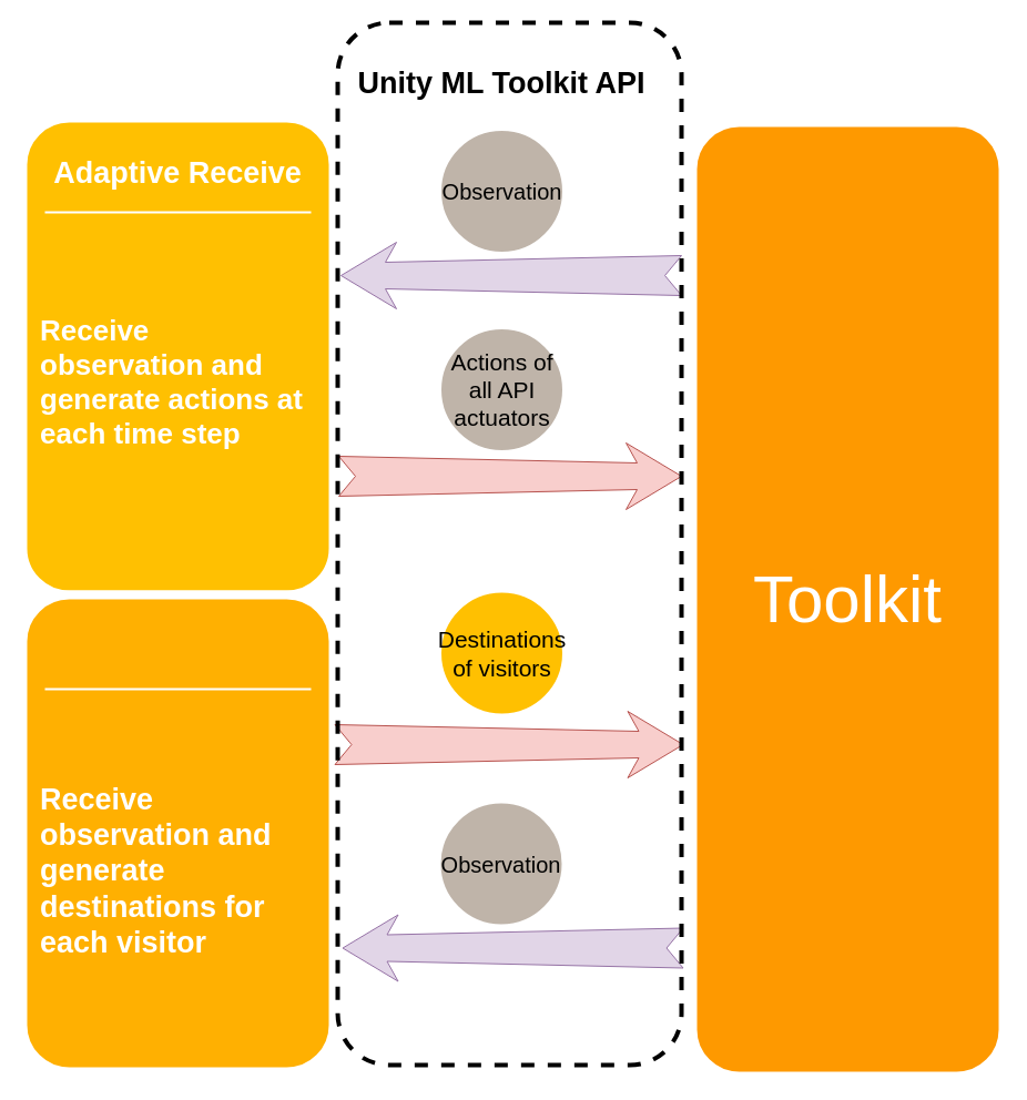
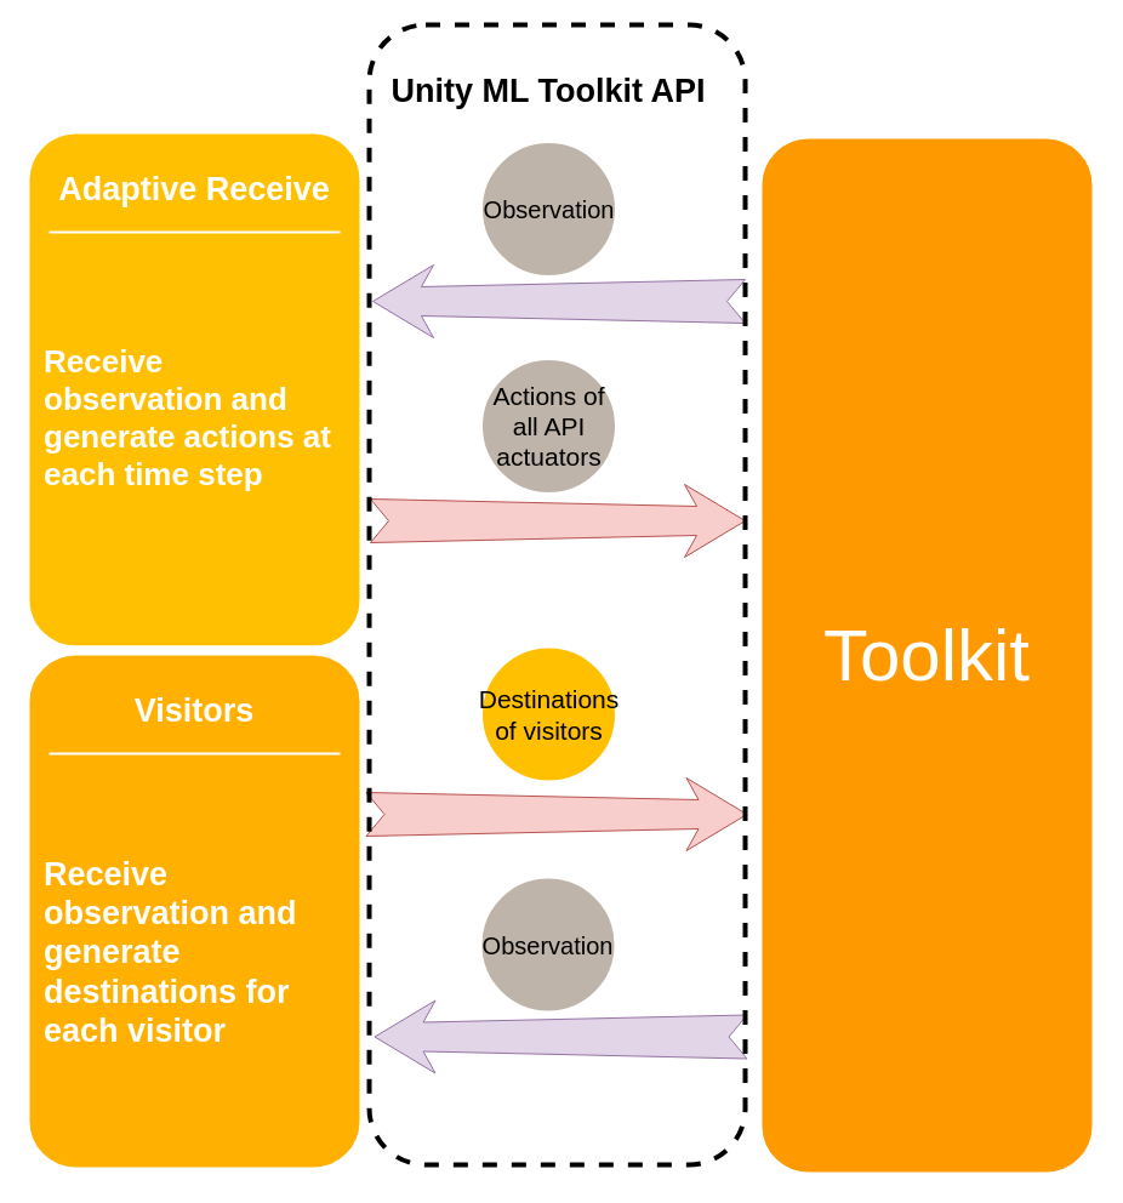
  <mxCell id="0" />
  <mxCell id="1" parent="0" />
  <mxCell id="2" value="" style="whiteSpace=wrap;html=1;rounded=1;shadow=0;strokeWidth=8;fontSize=20;align=center;fillColor=#FFC001;strokeColor=#FFFFFF;" parent="1" vertex="1"><mxGeometry x="20" y="106" width="280" height="430" as="geometry" /></mxCell>
  <mxCell id="3" value="Adaptive Receive" style="text;html=1;strokeColor=none;fillColor=none;align=center;verticalAlign=middle;whiteSpace=wrap;rounded=0;shadow=0;fontSize=27;fontColor=#FFFFFF;fontStyle=1" parent="1" vertex="1"><mxGeometry x="20" y="126" width="280" height="60" as="geometry" /></mxCell>
  <mxCell id="4" value="" style="line;strokeWidth=2;html=1;rounded=0;shadow=0;fontSize=27;align=center;fillColor=none;strokeColor=#FFFFFF;" parent="1" vertex="1"><mxGeometry x="40" y="186" width="240" height="10" as="geometry" /></mxCell>
  <mxCell id="5" value="" style="whiteSpace=wrap;html=1;rounded=1;shadow=0;strokeWidth=8;fontSize=20;align=center;fillColor=#FFB001;strokeColor=#FFFFFF;" parent="1" vertex="1"><mxGeometry x="20" y="536" width="280" height="430" as="geometry" /></mxCell>
+ <mxCell id="6" value="Visitors" style="text;html=1;strokeColor=none;fillColor=none;align=center;verticalAlign=middle;whiteSpace=wrap;rounded=0;shadow=0;fontSize=27;fontColor=#FFFFFF;fontStyle=1" parent="1" vertex="1"><mxGeometry x="20" y="556" width="280" height="60" as="geometry" /></mxCell>
  <mxCell id="7" value="" style="line;strokeWidth=2;html=1;rounded=0;shadow=0;fontSize=27;align=center;fillColor=none;strokeColor=#FFFFFF;" parent="1" vertex="1"><mxGeometry x="40" y="616" width="240" height="10" as="geometry" /></mxCell>
  <mxCell id="8" value="" style="whiteSpace=wrap;html=1;rounded=1;shadow=0;strokeWidth=8;fontSize=20;align=center;fillColor=#FE9900;strokeColor=#FFFFFF;" parent="1" vertex="1"><mxGeometry x="624" y="110" width="280" height="860" as="geometry" /></mxCell>
  <mxCell id="9" value="&lt;div style=&quot;text-align: left ; font-size: 26px&quot;&gt;&lt;span&gt;Receive observation and generate actions at each time step&lt;/span&gt;&lt;br&gt;&lt;/div&gt;&lt;div style=&quot;text-align: left ; font-size: 26px&quot;&gt;&lt;font style=&quot;font-size: 26px&quot;&gt;&amp;nbsp;&lt;/font&gt;&lt;/div&gt;" style="text;html=1;strokeColor=none;fillColor=none;align=center;verticalAlign=middle;whiteSpace=wrap;rounded=0;shadow=0;fontSize=27;fontColor=#FFFFFF;fontStyle=1" parent="1" vertex="1"><mxGeometry x="35" y="190" width="250" height="340" as="geometry" /></mxCell>
  <mxCell id="10" value="&lt;font style=&quot;font-size: 21px&quot; color=&quot;#000000&quot;&gt;Actions of all API actuators&lt;/font&gt;" style="ellipse;whiteSpace=wrap;html=1;rounded=0;shadow=0;strokeWidth=6;fontSize=14;align=center;fillColor=#BFB4A9;strokeColor=#FFFFFF;fontColor=#FFFFFF;" parent="1" vertex="1"><mxGeometry x="394.5" y="293.5" width="115" height="115" as="geometry" /></mxCell>
  <mxCell id="11" value="&lt;font style=&quot;font-size: 20px&quot; color=&quot;#000000&quot;&gt;Observation&lt;/font&gt;" style="ellipse;whiteSpace=wrap;html=1;rounded=0;shadow=0;strokeWidth=6;fontSize=14;align=center;fillColor=#BFB4A9;strokeColor=#FFFFFF;fontColor=#FFFFFF;" parent="1" vertex="1"><mxGeometry x="394.5" y="114.5" width="115" height="115" as="geometry" /></mxCell>
  <mxCell id="12" value="" style="html=1;shadow=0;dashed=0;align=center;verticalAlign=middle;shape=mxgraph.arrows2.stylisedArrow;dy=0.6;dx=40;notch=15;feather=0.4;rounded=0;strokeWidth=1;fontSize=27;strokeColor=#9673a6;fillColor=#e1d5e7;rotation=180;" parent="1" vertex="1"><mxGeometry x="307" y="218" width="307" height="60" as="geometry" /></mxCell>
  <mxCell id="13" value="Receive observation and generate destinations for each visitor" style="text;html=1;strokeColor=none;fillColor=none;align=left;verticalAlign=middle;whiteSpace=wrap;rounded=0;shadow=0;fontSize=27;fontColor=#FFFFFF;fontStyle=1" parent="1" vertex="1"><mxGeometry x="34" y="620" width="250" height="330" as="geometry" /></mxCell>
  <mxCell id="14" value="&lt;font style=&quot;font-size: 20px&quot; color=&quot;#000000&quot;&gt;Observation&lt;/font&gt;" style="ellipse;whiteSpace=wrap;html=1;rounded=0;shadow=0;strokeWidth=6;fontSize=14;align=center;fillColor=#BFB4A9;strokeColor=#FFFFFF;fontColor=#FFFFFF;" parent="1" vertex="1"><mxGeometry x="394" y="721" width="115" height="115" as="geometry" /></mxCell>
  <mxCell id="15" value="" style="html=1;shadow=0;dashed=0;align=center;verticalAlign=middle;shape=mxgraph.arrows2.stylisedArrow;dy=0.6;dx=40;notch=15;feather=0.4;rounded=0;strokeWidth=1;fontSize=27;strokeColor=#9673a6;fillColor=#e1d5e7;rotation=180;" parent="1" vertex="1"><mxGeometry x="308.5" y="824.5" width="307" height="60" as="geometry" /></mxCell>
  <mxCell id="16" value="" style="html=1;shadow=0;dashed=0;align=center;verticalAlign=middle;shape=mxgraph.arrows2.stylisedArrow;dy=0.6;dx=40;notch=15;feather=0.4;rounded=0;strokeWidth=1;fontSize=27;strokeColor=#b85450;fillColor=#f8cecc;" parent="1" vertex="1"><mxGeometry x="305" y="399" width="309" height="60" as="geometry" /></mxCell>
  <mxCell id="17" value="" style="html=1;shadow=0;dashed=0;align=center;verticalAlign=middle;shape=mxgraph.arrows2.stylisedArrow;dy=0.6;dx=40;notch=15;feather=0.4;rounded=0;strokeWidth=1;fontSize=27;strokeColor=#b85450;fillColor=#f8cecc;" parent="1" vertex="1"><mxGeometry x="301.5" y="641" width="314" height="60" as="geometry" /></mxCell>
  <mxCell id="18" value="&lt;font color=&quot;#000000&quot;&gt;&lt;span style=&quot;font-size: 21px&quot;&gt;Destinations of visitors&lt;/span&gt;&lt;/font&gt;" style="ellipse;whiteSpace=wrap;html=1;rounded=0;shadow=0;strokeWidth=6;fontSize=14;align=center;fillColor=#ffc001;strokeColor=#FFFFFF;fontColor=#FFFFFF;" parent="1" vertex="1"><mxGeometry x="394.5" y="531" width="115" height="115" as="geometry" /></mxCell>
  <mxCell id="19" value="&lt;span style=&quot;font-size: 60px&quot;&gt;&lt;font color=&quot;#ffffff&quot;&gt;Toolkit&lt;/font&gt;&lt;/span&gt;" style="text;html=1;strokeColor=none;fillColor=none;align=center;verticalAlign=middle;whiteSpace=wrap;rounded=0;" vertex="1" parent="1"><mxGeometry x="634" y="120" width="260" height="840" as="geometry" /></mxCell>
  <mxCell id="20" value="" style="rounded=1;whiteSpace=wrap;html=1;dashed=1;fillColor=none;strokeWidth=4;" vertex="1" parent="1"><mxGeometry x="304" y="20" width="310" height="940" as="geometry" /></mxCell>
  <mxCell id="21" value="&lt;font color=&quot;#000000&quot;&gt;Unity ML Toolkit API&lt;/font&gt;" style="text;html=1;strokeColor=none;fillColor=none;align=center;verticalAlign=middle;whiteSpace=wrap;rounded=0;shadow=0;fontSize=27;fontColor=#FFFFFF;fontStyle=1" vertex="1" parent="1"><mxGeometry x="312" y="45" width="280" height="60" as="geometry" /></mxCell>
